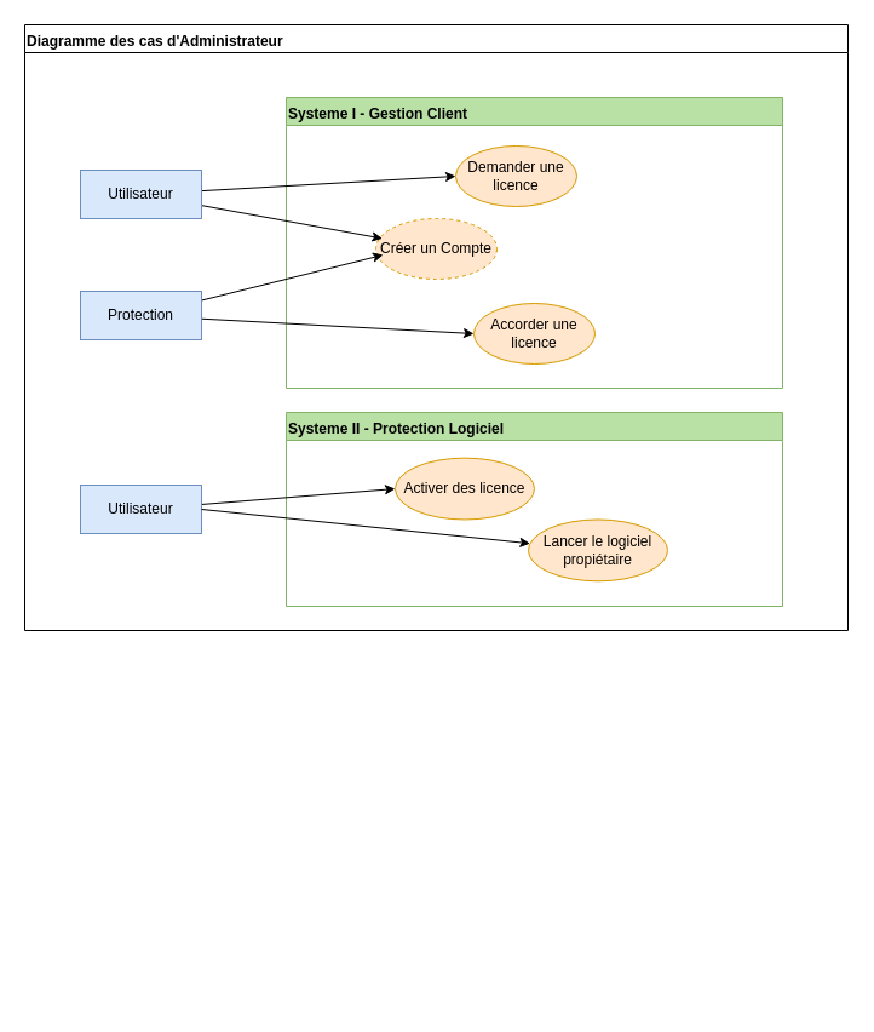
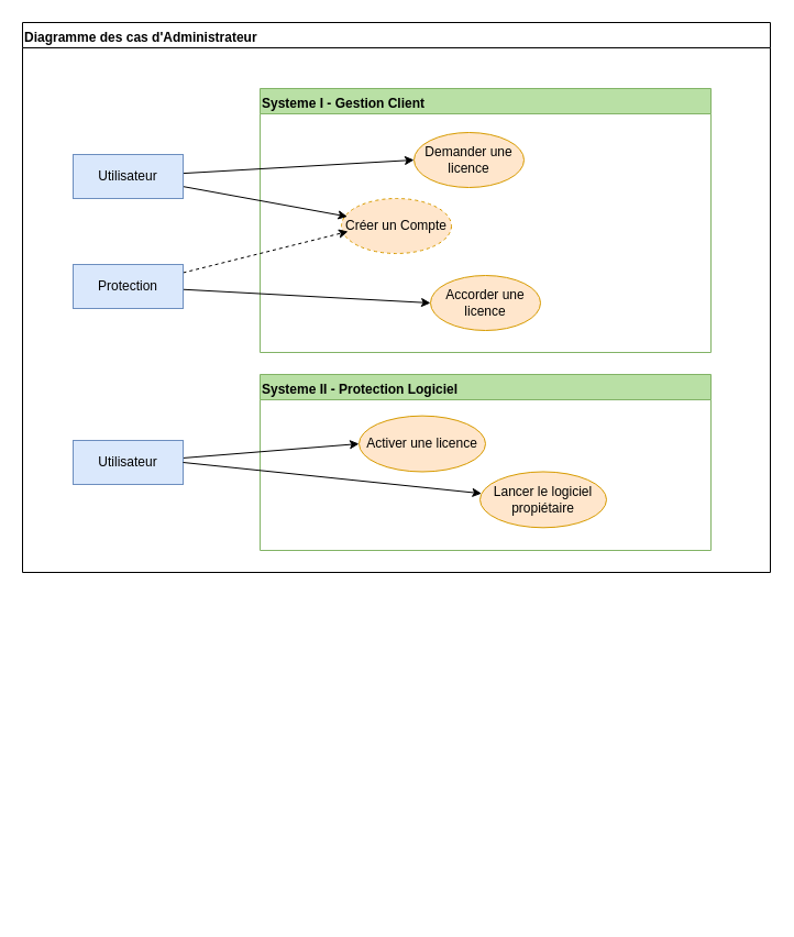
  <mxCell id="0" />
  <mxCell id="1" parent="0" />
  <mxCell id="2" value="" style="group" parent="1" vertex="1" connectable="0"><mxGeometry x="20" y="20" width="680" height="810" as="geometry" /></mxCell>
  <mxCell id="3" value="Diagramme des cas d'Administrateur " style="swimlane;pointerEvents=0;verticalAlign=top;startSize=23;align=left;rounded=0;" parent="2" vertex="1"><mxGeometry width="680" height="500" as="geometry"><mxRectangle width="220" height="23" as="alternateBounds" /></mxGeometry></mxCell>
  <mxCell id="4" value="" style="group" parent="3" vertex="1" connectable="0"><mxGeometry x="216" y="320" width="410" height="160" as="geometry" /></mxCell>
  <mxCell id="5" value="Systeme II - Protection Logiciel" style="swimlane;pointerEvents=0;verticalAlign=top;startSize=23;align=left;rounded=0;fillColor=#B9E0A5;strokeColor=#82B366;swimlaneFillColor=none;" parent="4" vertex="1"><mxGeometry width="410" height="160" as="geometry" /></mxCell>
- <mxCell id="6" value="Activer des licence" style="ellipse;whiteSpace=wrap;html=1;fontSize=12;strokeColor=#d79b00;fillColor=#ffe6cc;" parent="5" vertex="1"><mxGeometry x="90" y="37.644" width="115" height="50.829" as="geometry" /></mxCell>
+ <mxCell id="6" value="Activer une licence" style="ellipse;whiteSpace=wrap;html=1;fontSize=12;strokeColor=#d79b00;fillColor=#ffe6cc;" parent="5" vertex="1"><mxGeometry x="90" y="37.644" width="115" height="50.829" as="geometry" /></mxCell>
  <mxCell id="7" value="&lt;div&gt;Lancer le logiciel&lt;/div&gt;&lt;div&gt;propiétaire&lt;br&gt;&lt;/div&gt;" style="ellipse;whiteSpace=wrap;html=1;fontSize=12;strokeColor=#d79b00;fillColor=#ffe6cc;" vertex="1" parent="5"><mxGeometry x="200" y="88.472" width="115" height="50.829" as="geometry" /></mxCell>
  <mxCell id="8" value="" style="group" parent="3" vertex="1" connectable="0"><mxGeometry x="216" y="60" width="410" height="240" as="geometry" /></mxCell>
  <mxCell id="9" value="Systeme I - Gestion Client" style="swimlane;pointerEvents=0;verticalAlign=top;startSize=23;align=left;rounded=0;fillColor=#B9E0A5;strokeColor=#82B366;swimlaneFillColor=none;" parent="8" vertex="1"><mxGeometry width="410" height="240" as="geometry" /></mxCell>
  <mxCell id="10" value="Créer un Compte" style="ellipse;whiteSpace=wrap;html=1;fontSize=12;strokeColor=#d79b00;fillColor=#ffe6cc;dashed=1;" parent="9" vertex="1"><mxGeometry x="74" y="100" width="100" height="50" as="geometry" /></mxCell>
  <mxCell id="11" value="Demander une licence" style="ellipse;whiteSpace=wrap;html=1;fontSize=12;strokeColor=#d79b00;fillColor=#ffe6cc;" parent="9" vertex="1"><mxGeometry x="140" y="40" width="100" height="50" as="geometry" /></mxCell>
  <mxCell id="12" value="Accorder une licence" style="ellipse;whiteSpace=wrap;html=1;fontSize=12;strokeColor=#d79b00;fillColor=#ffe6cc;" parent="9" vertex="1"><mxGeometry x="155" y="170" width="100" height="50" as="geometry" /></mxCell>
- <mxCell id="13" style="edgeStyle=none;rounded=0;orthogonalLoop=1;jettySize=auto;html=1;entryX=0.06;entryY=0.6;entryDx=0;entryDy=0;entryPerimeter=0;fontSize=12;" parent="3" source="15" target="10" edge="1"><mxGeometry relative="1" as="geometry" /></mxCell>
+ <mxCell id="13" style="edgeStyle=none;rounded=0;orthogonalLoop=1;jettySize=auto;html=1;entryX=0.06;entryY=0.6;entryDx=0;entryDy=0;entryPerimeter=0;fontSize=12;dashed=1;" parent="3" source="15" target="10" edge="1"><mxGeometry relative="1" as="geometry" /></mxCell>
  <mxCell id="14" style="edgeStyle=none;rounded=0;orthogonalLoop=1;jettySize=auto;html=1;entryX=0;entryY=0.5;entryDx=0;entryDy=0;fontSize=12;" parent="3" source="15" target="12" edge="1"><mxGeometry relative="1" as="geometry" /></mxCell>
  <mxCell id="15" value="Protection" style="whiteSpace=wrap;html=1;shadow=0;fontSize=12;fillColor=#dae8fc;strokeColor=#6c8ebf;rounded=0;" parent="3" vertex="1"><mxGeometry x="46" y="220" width="100" height="40" as="geometry" /></mxCell>
  <mxCell id="16" style="rounded=0;orthogonalLoop=1;jettySize=auto;html=1;entryX=0;entryY=0.5;entryDx=0;entryDy=0;fontSize=12;" parent="3" source="18" target="11" edge="1"><mxGeometry relative="1" as="geometry" /></mxCell>
  <mxCell id="17" style="edgeStyle=none;rounded=0;orthogonalLoop=1;jettySize=auto;html=1;entryX=0.054;entryY=0.329;entryDx=0;entryDy=0;entryPerimeter=0;fontSize=12;" parent="3" source="18" target="10" edge="1"><mxGeometry relative="1" as="geometry" /></mxCell>
  <mxCell id="18" value="Utilisateur" style="whiteSpace=wrap;html=1;shadow=0;fontSize=12;fillColor=#dae8fc;strokeColor=#6c8ebf;rounded=0;" parent="3" vertex="1"><mxGeometry x="46" y="120" width="100" height="40" as="geometry" /></mxCell>
  <mxCell id="19" style="edgeStyle=none;rounded=0;orthogonalLoop=1;jettySize=auto;html=1;entryX=0;entryY=0.5;entryDx=0;entryDy=0;fontSize=12;" parent="3" source="20" target="6" edge="1"><mxGeometry relative="1" as="geometry" /></mxCell>
  <mxCell id="20" value="Utilisateur" style="whiteSpace=wrap;html=1;shadow=0;fontSize=12;fillColor=#dae8fc;strokeColor=#6c8ebf;rounded=0;" parent="3" vertex="1"><mxGeometry x="46" y="380" width="100" height="40" as="geometry" /></mxCell>
  <mxCell id="21" value="" style="endArrow=classic;html=1;rounded=0;exitX=1;exitY=0.5;exitDx=0;exitDy=0;" edge="1" parent="3" source="20" target="7"><mxGeometry width="50" height="50" relative="1" as="geometry"><mxPoint x="316" y="370" as="sourcePoint" /><mxPoint x="366" y="320" as="targetPoint" /></mxGeometry></mxCell>
